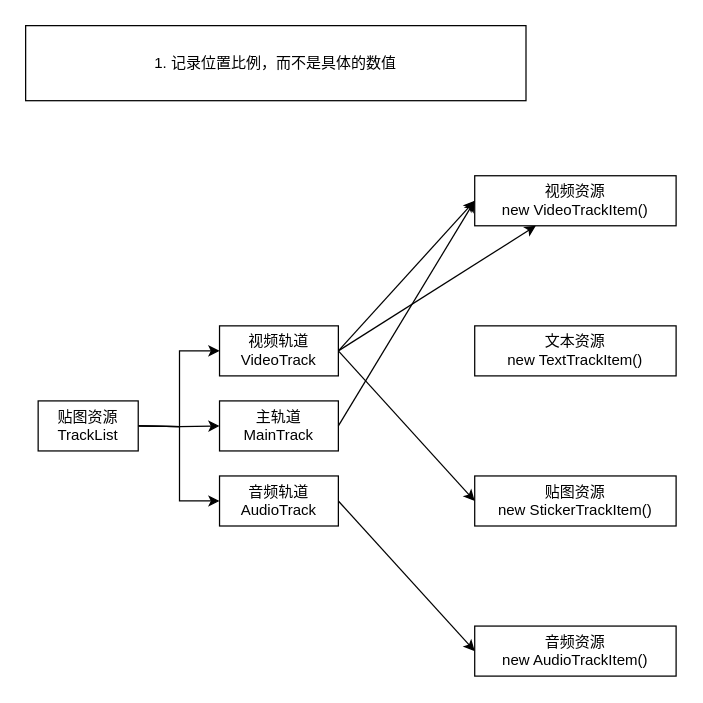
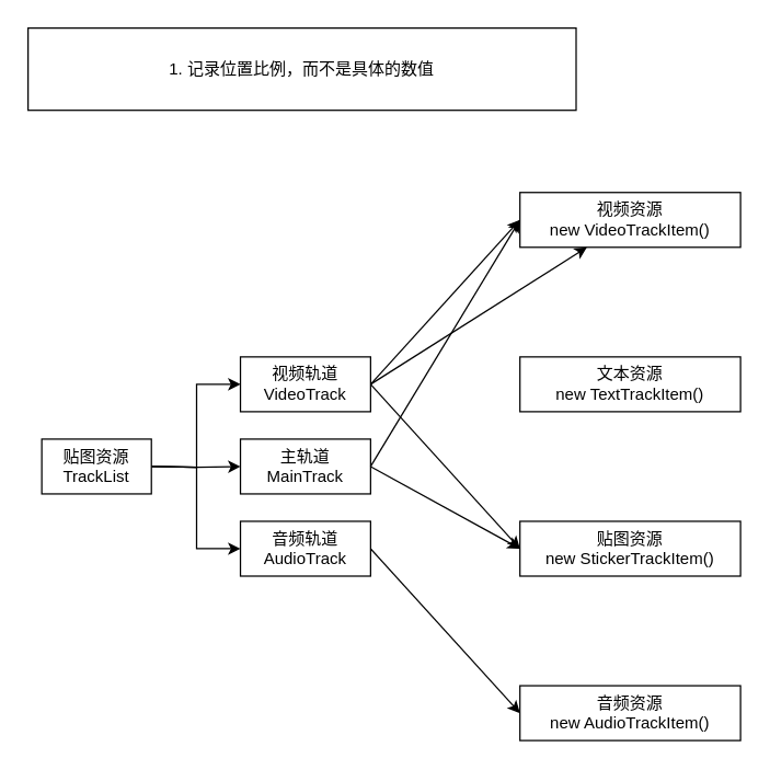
  <mxCell id="0" />
  <mxCell id="1" parent="0" />
  <mxCell id="2" value="视频资源&lt;br&gt;new VideoTrackItem()" style="rounded=0;whiteSpace=wrap;html=1;" vertex="1" parent="1"><mxGeometry x="379" y="140" width="161" height="40" as="geometry" /></mxCell>
  <mxCell id="3" value="1. 记录位置比例，而不是具体的数值" style="rounded=0;whiteSpace=wrap;html=1;" vertex="1" parent="1"><mxGeometry width="400" height="60" as="geometry" x="20" y="20" /></mxCell>
  <mxCell id="4" style="edgeStyle=orthogonalEdgeStyle;rounded=0;orthogonalLoop=1;jettySize=auto;html=1;entryX=0;entryY=0.5;entryDx=0;entryDy=0;" edge="1" parent="1" target="8"><mxGeometry relative="1" as="geometry"><mxPoint x="110" y="340" as="sourcePoint" /></mxGeometry></mxCell>
  <mxCell id="5" style="edgeStyle=orthogonalEdgeStyle;rounded=0;orthogonalLoop=1;jettySize=auto;html=1;entryX=0;entryY=0.5;entryDx=0;entryDy=0;" edge="1" parent="1" target="9"><mxGeometry relative="1" as="geometry"><mxPoint x="110" y="340" as="sourcePoint" /></mxGeometry></mxCell>
  <mxCell id="6" style="edgeStyle=orthogonalEdgeStyle;rounded=0;orthogonalLoop=1;jettySize=auto;html=1;entryX=0;entryY=0.5;entryDx=0;entryDy=0;" edge="1" parent="1" target="10"><mxGeometry relative="1" as="geometry"><mxPoint x="110" y="340" as="sourcePoint" /></mxGeometry></mxCell>
  <mxCell id="7" value="贴图资源&lt;br&gt;TrackList" style="rounded=0;whiteSpace=wrap;html=1;" vertex="1" parent="1"><mxGeometry x="30" y="320" width="80" height="40" as="geometry" /></mxCell>
  <mxCell id="8" value="主轨道&lt;br&gt;MainTrack" style="rounded=0;whiteSpace=wrap;html=1;" vertex="1" parent="1"><mxGeometry x="175" y="320" width="95" height="40" as="geometry" /></mxCell>
  <mxCell id="9" value="视频轨道&lt;br&gt;VideoTrack" style="rounded=0;whiteSpace=wrap;html=1;" vertex="1" parent="1"><mxGeometry x="175" y="260" width="95" height="40" as="geometry" /></mxCell>
  <mxCell id="10" value="音频轨道&lt;br&gt;AudioTrack" style="rounded=0;whiteSpace=wrap;html=1;" vertex="1" parent="1"><mxGeometry x="175" y="380" width="95" height="40" as="geometry" /></mxCell>
  <mxCell id="11" value="文本资源&lt;br&gt;new TextTrackItem()" style="rounded=0;whiteSpace=wrap;html=1;" vertex="1" parent="1"><mxGeometry x="379" y="260" width="161" height="40" as="geometry" /></mxCell>
  <mxCell id="12" value="音频资源&lt;br&gt;new AudioTrackItem()" style="rounded=0;whiteSpace=wrap;html=1;" vertex="1" parent="1"><mxGeometry x="379" y="500" width="161" height="40" as="geometry" /></mxCell>
  <mxCell id="13" value="贴图资源&lt;br&gt;new StickerTrackItem()" style="rounded=0;whiteSpace=wrap;html=1;" vertex="1" parent="1"><mxGeometry x="379" y="380" width="161" height="40" as="geometry" /></mxCell>
  <mxCell id="14" value="" style="endArrow=classic;html=1;rounded=0;entryX=0;entryY=0.5;entryDx=0;entryDy=0;" edge="1" parent="1" target="2"><mxGeometry width="50" height="50" relative="1" as="geometry"><mxPoint x="270" y="280" as="sourcePoint" /><mxPoint x="320" y="230" as="targetPoint" /></mxGeometry></mxCell>
  <mxCell id="15" value="" style="endArrow=classic;html=1;rounded=0;exitX=1;exitY=0.5;exitDx=0;exitDy=0;" edge="1" parent="1" source="9" target="2"><mxGeometry width="50" height="50" relative="1" as="geometry"><mxPoint x="290" y="310" as="sourcePoint" /><mxPoint x="399" y="250" as="targetPoint" /></mxGeometry></mxCell>
  <mxCell id="16" value="" style="endArrow=classic;html=1;rounded=0;entryX=0;entryY=0.5;entryDx=0;entryDy=0;" edge="1" parent="1" target="13"><mxGeometry width="50" height="50" relative="1" as="geometry"><mxPoint x="270" y="280" as="sourcePoint" /><mxPoint x="379" y="340" as="targetPoint" /></mxGeometry></mxCell>
  <mxCell id="17" value="" style="endArrow=classic;html=1;rounded=0;entryX=0;entryY=0.5;entryDx=0;entryDy=0;" edge="1" parent="1" target="2"><mxGeometry width="50" height="50" relative="1" as="geometry"><mxPoint x="270" y="340" as="sourcePoint" /><mxPoint x="379" y="440" as="targetPoint" /></mxGeometry></mxCell>
+ <mxCell id="18" value="" style="endArrow=classic;html=1;rounded=0;exitX=1;exitY=0.5;exitDx=0;exitDy=0;entryX=0;entryY=0.5;entryDx=0;entryDy=0;" edge="1" parent="1" source="8" target="13"><mxGeometry width="50" height="50" relative="1" as="geometry"><mxPoint x="280" y="350" as="sourcePoint" /><mxPoint x="380" y="380" as="targetPoint" /></mxGeometry></mxCell>
  <mxCell id="19" value="" style="endArrow=classic;html=1;rounded=0;exitX=1;exitY=0.5;exitDx=0;exitDy=0;entryX=0;entryY=0.5;entryDx=0;entryDy=0;" edge="1" parent="1" target="12"><mxGeometry width="50" height="50" relative="1" as="geometry"><mxPoint x="270" y="400" as="sourcePoint" /><mxPoint x="380" y="440" as="targetPoint" /></mxGeometry></mxCell>
